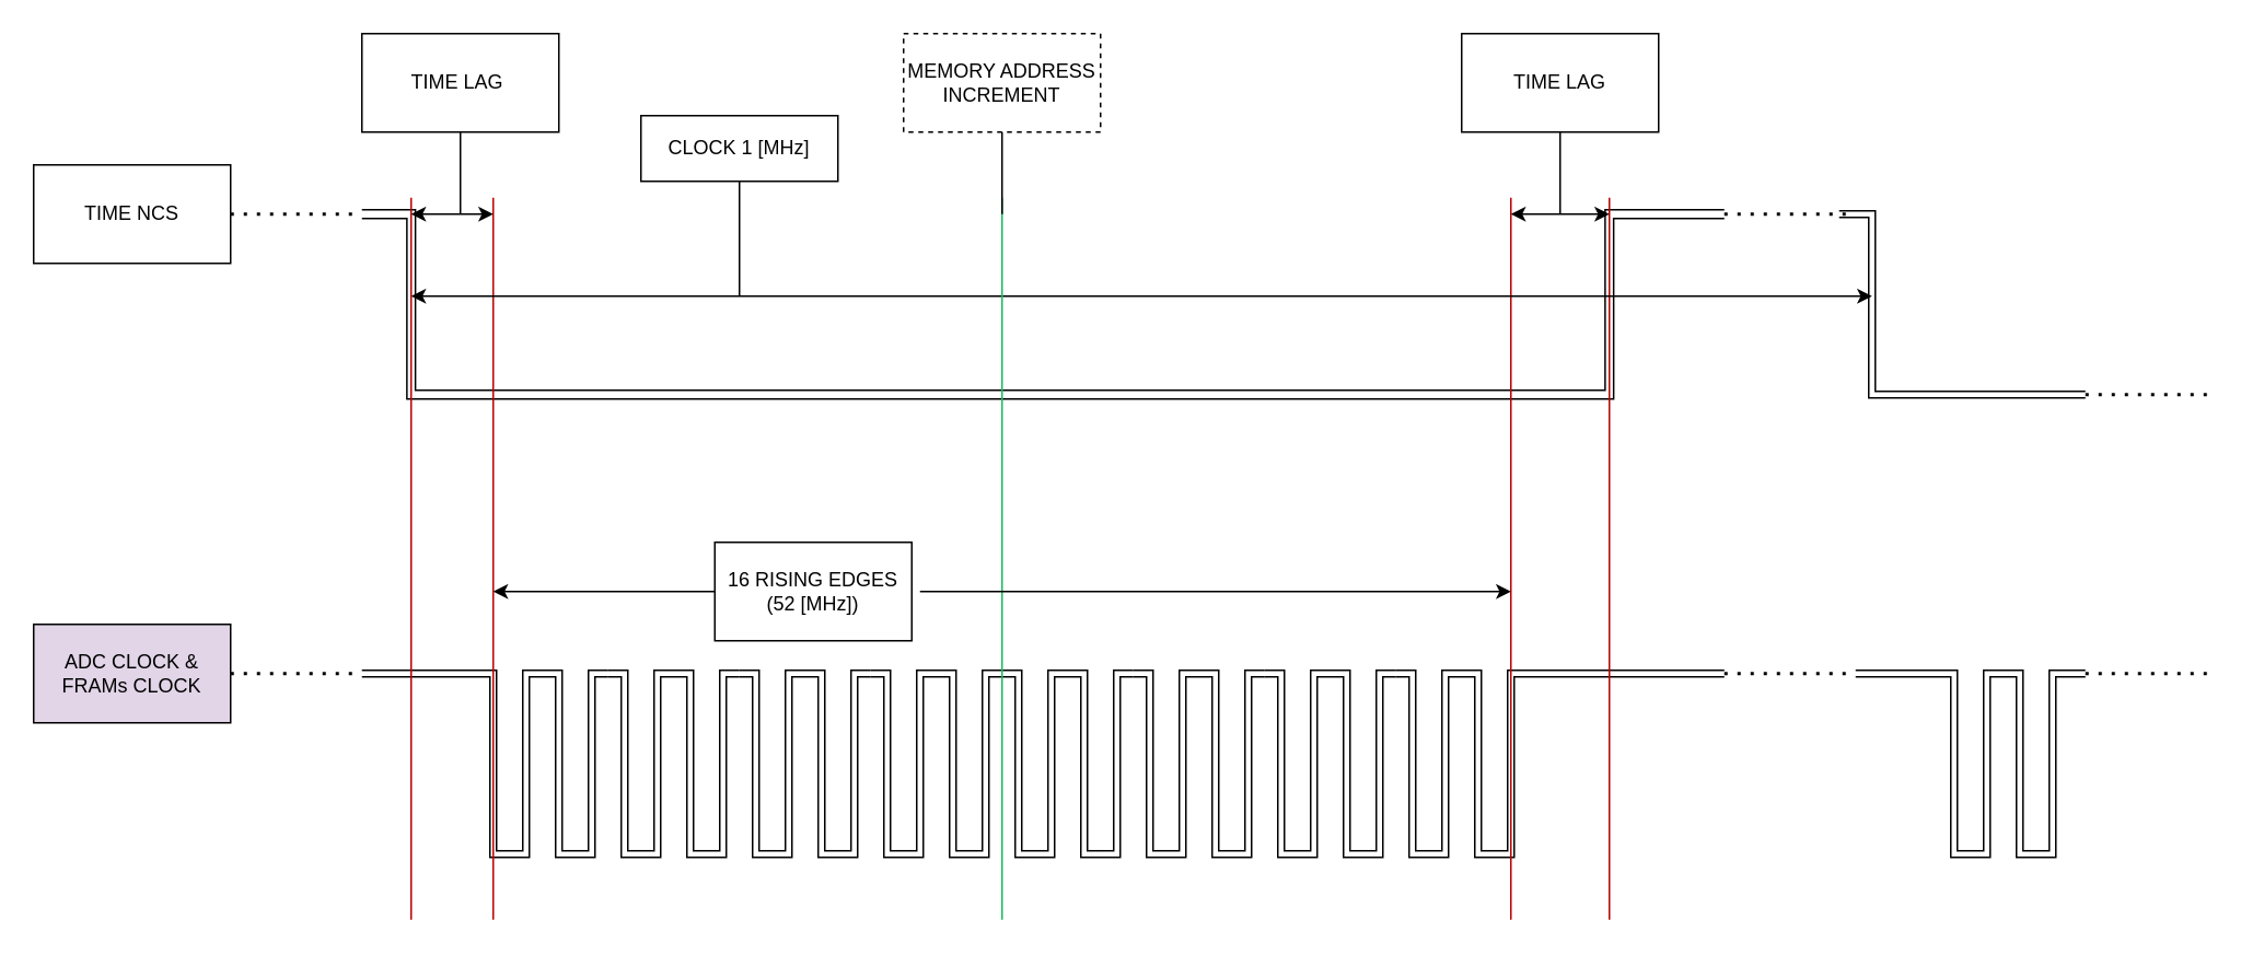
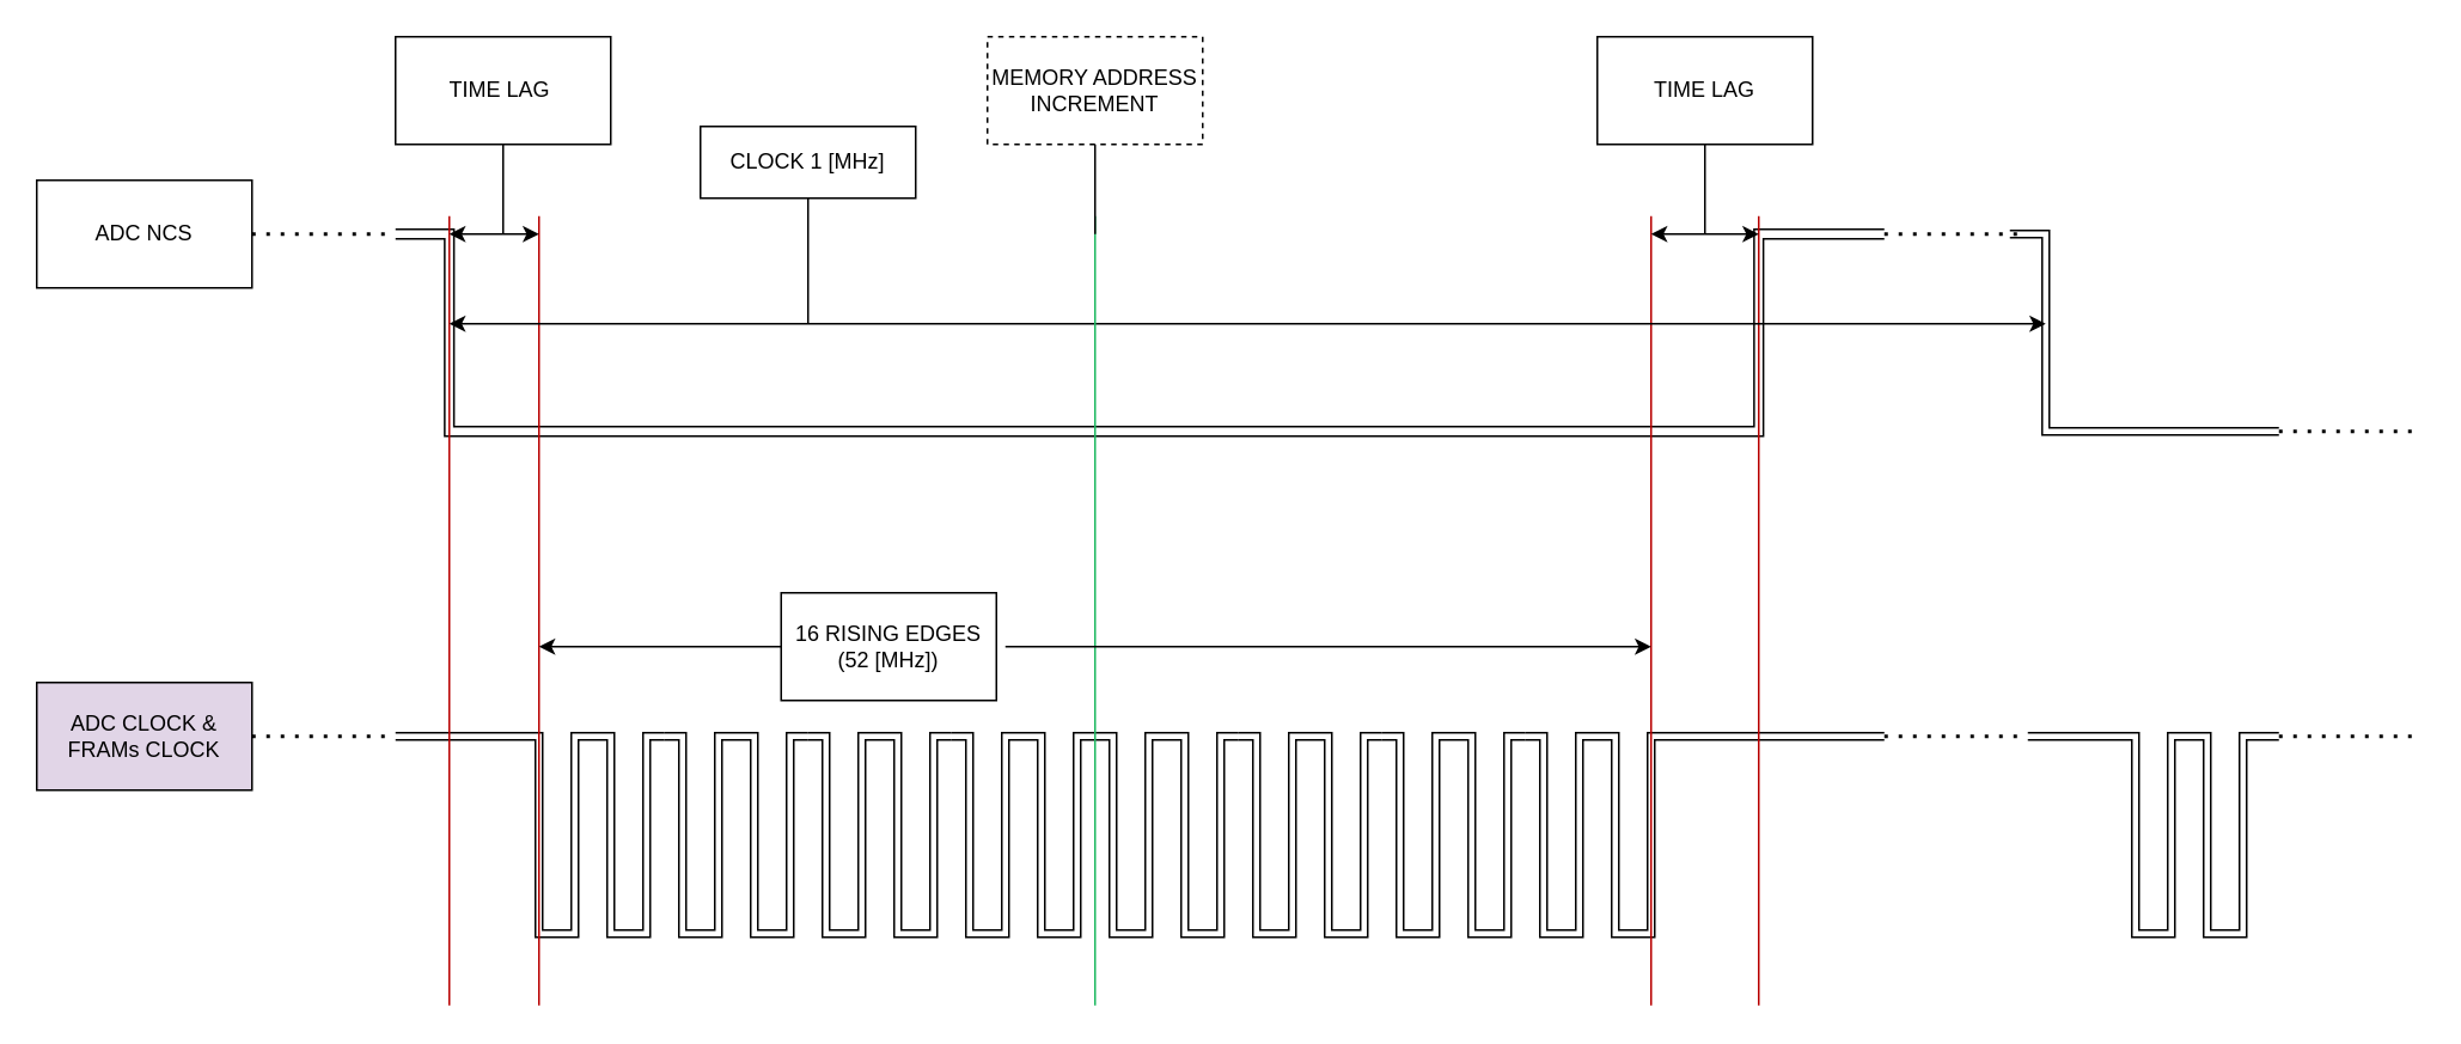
  <mxCell id="0" />
  <mxCell id="1" parent="0" />
  <mxCell id="2" value="" style="shape=link;html=1;rounded=0;" edge="1" parent="1"><mxGeometry width="100" relative="1" as="geometry"><mxPoint x="370" y="410" as="sourcePoint" /><mxPoint x="450" y="410" as="targetPoint" /><Array as="points"><mxPoint x="380" y="410" /><mxPoint x="380" y="520" /><mxPoint x="400" y="520" /><mxPoint x="400" y="410" /><mxPoint x="420" y="410" /><mxPoint x="420" y="520" /><mxPoint x="440" y="520" /><mxPoint x="440" y="430" /><mxPoint x="440" y="410" /></Array></mxGeometry></mxCell>
  <mxCell id="3" value="" style="shape=link;html=1;rounded=0;" edge="1" parent="1"><mxGeometry width="100" relative="1" as="geometry"><mxPoint x="770" y="410" as="sourcePoint" /><mxPoint x="850" y="410" as="targetPoint" /><Array as="points"><mxPoint x="780" y="410" /><mxPoint x="780" y="520" /><mxPoint x="800" y="520" /><mxPoint x="800" y="410" /><mxPoint x="820" y="410" /><mxPoint x="820" y="520" /><mxPoint x="840" y="520" /><mxPoint x="840" y="430" /><mxPoint x="840" y="410" /></Array></mxGeometry></mxCell>
  <mxCell id="4" value="" style="shape=link;html=1;rounded=0;" edge="1" parent="1"><mxGeometry width="100" relative="1" as="geometry"><mxPoint x="850" y="410" as="sourcePoint" /><mxPoint x="1050" y="410" as="targetPoint" /><Array as="points"><mxPoint x="860" y="410" /><mxPoint x="860" y="520" /><mxPoint x="880" y="520" /><mxPoint x="880" y="430" /><mxPoint x="880" y="410" /><mxPoint x="900" y="410" /><mxPoint x="900" y="520" /><mxPoint x="920" y="520" /><mxPoint x="920" y="430" /><mxPoint x="920" y="410" /></Array></mxGeometry></mxCell>
  <mxCell id="5" value="" style="endArrow=none;dashed=1;html=1;dashPattern=1 3;strokeWidth=2;rounded=0;" edge="1" parent="1"><mxGeometry width="50" height="50" relative="1" as="geometry"><mxPoint x="140" y="410" as="sourcePoint" /><mxPoint x="220" y="410" as="targetPoint" /><Array as="points"><mxPoint x="180" y="410" /></Array></mxGeometry></mxCell>
  <mxCell id="6" value="" style="shape=link;html=1;rounded=0;width=-5.172;" edge="1" parent="1"><mxGeometry width="100" relative="1" as="geometry"><mxPoint x="220" y="130" as="sourcePoint" /><mxPoint x="1050" y="130" as="targetPoint" /><Array as="points"><mxPoint x="250" y="130" /><mxPoint x="250" y="150" /><mxPoint x="250" y="240" /><mxPoint x="310" y="240" /><mxPoint x="320" y="240" /><mxPoint x="330" y="240" /><mxPoint x="980" y="240" /><mxPoint x="980" y="130" /></Array></mxGeometry></mxCell>
  <mxCell id="7" value="" style="endArrow=none;dashed=1;html=1;dashPattern=1 3;strokeWidth=2;rounded=0;" edge="1" parent="1"><mxGeometry width="50" height="50" relative="1" as="geometry"><mxPoint x="140" y="130" as="sourcePoint" /><mxPoint x="220" y="130" as="targetPoint" /><Array as="points"><mxPoint x="190" y="130" /></Array></mxGeometry></mxCell>
  <mxCell id="8" value="" style="endArrow=none;dashed=1;html=1;dashPattern=1 3;strokeWidth=2;rounded=0;" edge="1" parent="1"><mxGeometry width="50" height="50" relative="1" as="geometry"><mxPoint x="1050" y="130" as="sourcePoint" /><mxPoint x="1130" y="130" as="targetPoint" /><Array as="points"><mxPoint x="1090" y="130" /></Array></mxGeometry></mxCell>
  <mxCell id="9" value="" style="endArrow=none;dashed=1;html=1;dashPattern=1 3;strokeWidth=2;rounded=0;" edge="1" parent="1"><mxGeometry width="50" height="50" relative="1" as="geometry"><mxPoint x="1050" y="410" as="sourcePoint" /><mxPoint x="1130" y="410" as="targetPoint" /><Array as="points"><mxPoint x="1100" y="410" /></Array></mxGeometry></mxCell>
  <mxCell id="10" value="" style="shape=link;html=1;rounded=0;" edge="1" parent="1"><mxGeometry width="100" relative="1" as="geometry"><mxPoint x="220" y="410" as="sourcePoint" /><mxPoint x="370" y="410" as="targetPoint" /><Array as="points"><mxPoint x="300" y="410" /><mxPoint x="300" y="520" /><mxPoint x="320" y="520" /><mxPoint x="320" y="410" /><mxPoint x="340" y="410" /><mxPoint x="340" y="520" /><mxPoint x="360" y="520" /><mxPoint x="360" y="430" /><mxPoint x="360" y="410" /></Array></mxGeometry></mxCell>
  <mxCell id="11" value="" style="shape=link;html=1;rounded=0;" edge="1" parent="1"><mxGeometry width="100" relative="1" as="geometry"><mxPoint x="450" y="410" as="sourcePoint" /><mxPoint x="530" y="410" as="targetPoint" /><Array as="points"><mxPoint x="460" y="410" /><mxPoint x="460" y="520" /><mxPoint x="480" y="520" /><mxPoint x="480" y="410" /><mxPoint x="500" y="410" /><mxPoint x="500" y="520" /><mxPoint x="520" y="520" /><mxPoint x="520" y="430" /><mxPoint x="520" y="410" /></Array></mxGeometry></mxCell>
  <mxCell id="12" value="" style="shape=link;html=1;rounded=0;" edge="1" parent="1"><mxGeometry width="100" relative="1" as="geometry"><mxPoint x="530" y="410" as="sourcePoint" /><mxPoint x="610" y="410" as="targetPoint" /><Array as="points"><mxPoint x="540" y="410" /><mxPoint x="540" y="520" /><mxPoint x="560" y="520" /><mxPoint x="560" y="410" /><mxPoint x="580" y="410" /><mxPoint x="580" y="520" /><mxPoint x="600" y="520" /><mxPoint x="600" y="430" /><mxPoint x="600" y="410" /></Array></mxGeometry></mxCell>
  <mxCell id="13" value="" style="shape=link;html=1;rounded=0;" edge="1" parent="1"><mxGeometry width="100" relative="1" as="geometry"><mxPoint x="610" y="410" as="sourcePoint" /><mxPoint x="690" y="410" as="targetPoint" /><Array as="points"><mxPoint x="620" y="410" /><mxPoint x="620" y="520" /><mxPoint x="640" y="520" /><mxPoint x="640" y="410" /><mxPoint x="660" y="410" /><mxPoint x="660" y="520" /><mxPoint x="680" y="520" /><mxPoint x="680" y="430" /><mxPoint x="680" y="410" /></Array></mxGeometry></mxCell>
  <mxCell id="14" value="" style="shape=link;html=1;rounded=0;" edge="1" parent="1"><mxGeometry width="100" relative="1" as="geometry"><mxPoint x="690" y="410" as="sourcePoint" /><mxPoint x="770" y="410" as="targetPoint" /><Array as="points"><mxPoint x="700" y="410" /><mxPoint x="700" y="520" /><mxPoint x="720" y="520" /><mxPoint x="720" y="410" /><mxPoint x="740" y="410" /><mxPoint x="740" y="520" /><mxPoint x="760" y="520" /><mxPoint x="760" y="430" /><mxPoint x="760" y="410" /></Array></mxGeometry></mxCell>
  <mxCell id="15" value="" style="endArrow=none;html=1;rounded=0;fillColor=#f8cecc;strokeColor=#B80000;" edge="1" parent="1"><mxGeometry width="50" height="50" relative="1" as="geometry"><mxPoint x="980" y="560" as="sourcePoint" /><mxPoint x="980" y="120" as="targetPoint" /></mxGeometry></mxCell>
  <mxCell id="16" value="" style="endArrow=none;html=1;rounded=0;fillColor=#f8cecc;strokeColor=#B80000;" edge="1" parent="1"><mxGeometry width="50" height="50" relative="1" as="geometry"><mxPoint x="920" y="560" as="sourcePoint" /><mxPoint x="920" y="120" as="targetPoint" /></mxGeometry></mxCell>
  <mxCell id="17" value="" style="endArrow=none;html=1;rounded=0;fillColor=#f8cecc;strokeColor=#B80000;" edge="1" parent="1"><mxGeometry width="50" height="50" relative="1" as="geometry"><mxPoint x="300" y="560" as="sourcePoint" /><mxPoint x="300" y="120" as="targetPoint" /></mxGeometry></mxCell>
  <mxCell id="18" value="" style="endArrow=none;html=1;rounded=0;fillColor=#f8cecc;strokeColor=#B80000;" edge="1" parent="1"><mxGeometry width="50" height="50" relative="1" as="geometry"><mxPoint x="250" y="560" as="sourcePoint" /><mxPoint x="250" y="120" as="targetPoint" /></mxGeometry></mxCell>
  <mxCell id="19" value="" style="endArrow=classic;startArrow=classic;html=1;rounded=0;" edge="1" parent="1"><mxGeometry width="50" height="50" relative="1" as="geometry"><mxPoint x="250" y="180" as="sourcePoint" /><mxPoint x="1140" y="180" as="targetPoint" /></mxGeometry></mxCell>
  <mxCell id="20" value="" style="endArrow=classic;startArrow=classic;html=1;rounded=0;" edge="1" parent="1"><mxGeometry width="50" height="50" relative="1" as="geometry"><mxPoint x="920" y="130" as="sourcePoint" /><mxPoint x="980" y="130" as="targetPoint" /></mxGeometry></mxCell>
  <mxCell id="21" value="" style="endArrow=classic;startArrow=classic;html=1;rounded=0;" edge="1" parent="1"><mxGeometry width="50" height="50" relative="1" as="geometry"><mxPoint x="250" y="130" as="sourcePoint" /><mxPoint x="300" y="130" as="targetPoint" /><Array as="points"><mxPoint x="280" y="130" /></Array></mxGeometry></mxCell>
  <mxCell id="22" value="" style="endArrow=none;html=1;rounded=0;fillColor=#f8cecc;strokeColor=#1DB860;" edge="1" parent="1"><mxGeometry width="50" height="50" relative="1" as="geometry"><mxPoint x="610" y="560" as="sourcePoint" /><mxPoint x="610" y="120" as="targetPoint" /></mxGeometry></mxCell>
  <mxCell id="23" value="TIME LAG&amp;nbsp;" style="rounded=0;whiteSpace=wrap;html=1;" vertex="1" parent="1"><mxGeometry x="220" y="20" width="120" height="60" as="geometry" /></mxCell>
  <mxCell id="24" value="" style="endArrow=none;html=1;rounded=0;entryX=0.5;entryY=1;entryDx=0;entryDy=0;" edge="1" parent="1" target="23"><mxGeometry width="50" height="50" relative="1" as="geometry"><mxPoint x="280" y="130" as="sourcePoint" /><mxPoint x="320" y="80" as="targetPoint" /><Array as="points"><mxPoint x="280" y="100" /></Array></mxGeometry></mxCell>
  <mxCell id="25" value="TIME LAG" style="rounded=0;whiteSpace=wrap;html=1;" vertex="1" parent="1"><mxGeometry x="890" y="20" width="120" height="60" as="geometry" /></mxCell>
  <mxCell id="26" value="" style="endArrow=none;html=1;rounded=0;entryX=0.5;entryY=1;entryDx=0;entryDy=0;" edge="1" parent="1" target="25"><mxGeometry width="50" height="50" relative="1" as="geometry"><mxPoint x="950" y="130" as="sourcePoint" /><mxPoint x="990" y="80" as="targetPoint" /><Array as="points"><mxPoint x="950" y="100" /></Array></mxGeometry></mxCell>
  <mxCell id="27" value="MEMORY ADDRESS INCREMENT" style="rounded=0;whiteSpace=wrap;html=1;dashed=1;" vertex="1" parent="1"><mxGeometry x="550" y="20" width="120" height="60" as="geometry" /></mxCell>
  <mxCell id="28" value="" style="endArrow=none;html=1;rounded=0;entryX=0.5;entryY=1;entryDx=0;entryDy=0;" edge="1" parent="1" target="27"><mxGeometry width="50" height="50" relative="1" as="geometry"><mxPoint x="610" y="130" as="sourcePoint" /><mxPoint x="650" y="80" as="targetPoint" /><Array as="points"><mxPoint x="610" y="100" /></Array></mxGeometry></mxCell>
  <mxCell id="29" value="" style="shape=link;html=1;rounded=0;" edge="1" parent="1"><mxGeometry width="100" relative="1" as="geometry"><mxPoint x="1120" y="130" as="sourcePoint" /><mxPoint x="1270" y="240" as="targetPoint" /><Array as="points"><mxPoint x="1140" y="130" /><mxPoint x="1140" y="240" /></Array></mxGeometry></mxCell>
  <mxCell id="30" value="" style="endArrow=none;dashed=1;html=1;dashPattern=1 3;strokeWidth=2;rounded=0;" edge="1" parent="1"><mxGeometry width="50" height="50" relative="1" as="geometry"><mxPoint x="1270" y="240" as="sourcePoint" /><mxPoint x="1350" y="240" as="targetPoint" /><Array as="points"><mxPoint x="1320" y="240" /></Array></mxGeometry></mxCell>
  <mxCell id="31" value="" style="shape=link;html=1;rounded=0;" edge="1" parent="1"><mxGeometry width="100" relative="1" as="geometry"><mxPoint x="1130" y="410" as="sourcePoint" /><mxPoint x="1270" y="410" as="targetPoint" /><Array as="points"><mxPoint x="1190" y="410" /><mxPoint x="1190" y="520" /><mxPoint x="1210" y="520" /><mxPoint x="1210" y="410" /><mxPoint x="1230" y="410" /><mxPoint x="1230" y="520" /><mxPoint x="1250" y="520" /><mxPoint x="1250" y="430" /><mxPoint x="1250" y="410" /></Array></mxGeometry></mxCell>
  <mxCell id="32" value="" style="endArrow=none;dashed=1;html=1;dashPattern=1 3;strokeWidth=2;rounded=0;" edge="1" parent="1"><mxGeometry width="50" height="50" relative="1" as="geometry"><mxPoint x="1270" y="410" as="sourcePoint" /><mxPoint x="1350" y="410" as="targetPoint" /><Array as="points"><mxPoint x="1320" y="410" /></Array></mxGeometry></mxCell>
  <mxCell id="33" value="16 RISING EDGES (52 [MHz])" style="rounded=0;whiteSpace=wrap;html=1;" vertex="1" parent="1"><mxGeometry x="435" y="330" width="120" height="60" as="geometry" /></mxCell>
  <mxCell id="34" value="" style="endArrow=classic;html=1;rounded=0;" edge="1" parent="1" source="33"><mxGeometry width="50" height="50" relative="1" as="geometry"><mxPoint x="600" y="300" as="sourcePoint" /><mxPoint x="300" y="360" as="targetPoint" /></mxGeometry></mxCell>
  <mxCell id="35" value="" style="endArrow=classic;html=1;rounded=0;" edge="1" parent="1"><mxGeometry width="50" height="50" relative="1" as="geometry"><mxPoint x="560" y="360" as="sourcePoint" /><mxPoint x="920" y="360" as="targetPoint" /></mxGeometry></mxCell>
- <mxCell id="36" value="TIME NCS" style="rounded=0;whiteSpace=wrap;html=1;" vertex="1" parent="1"><mxGeometry x="20" y="100" width="120" height="60" as="geometry" /></mxCell>
+ <mxCell id="36" value="ADC NCS" style="rounded=0;whiteSpace=wrap;html=1;" vertex="1" parent="1"><mxGeometry x="20" y="100" width="120" height="60" as="geometry" /></mxCell>
  <mxCell id="37" value="ADC CLOCK &amp;amp; FRAMs CLOCK" style="rounded=0;whiteSpace=wrap;html=1;fillColor=#e1d5e7;" vertex="1" parent="1"><mxGeometry x="20" y="380" width="120" height="60" as="geometry" /></mxCell>
  <mxCell id="38" value="CLOCK 1 [MHz]" style="rounded=0;whiteSpace=wrap;html=1;" vertex="1" parent="1"><mxGeometry x="390" y="70" width="120" height="40" as="geometry" /></mxCell>
  <mxCell id="39" value="" style="endArrow=none;html=1;rounded=0;entryX=0.5;entryY=1;entryDx=0;entryDy=0;" edge="1" parent="1" target="38"><mxGeometry width="50" height="50" relative="1" as="geometry"><mxPoint x="450" y="180" as="sourcePoint" /><mxPoint x="490" y="130" as="targetPoint" /><Array as="points"><mxPoint x="450" y="150" /></Array></mxGeometry></mxCell>
